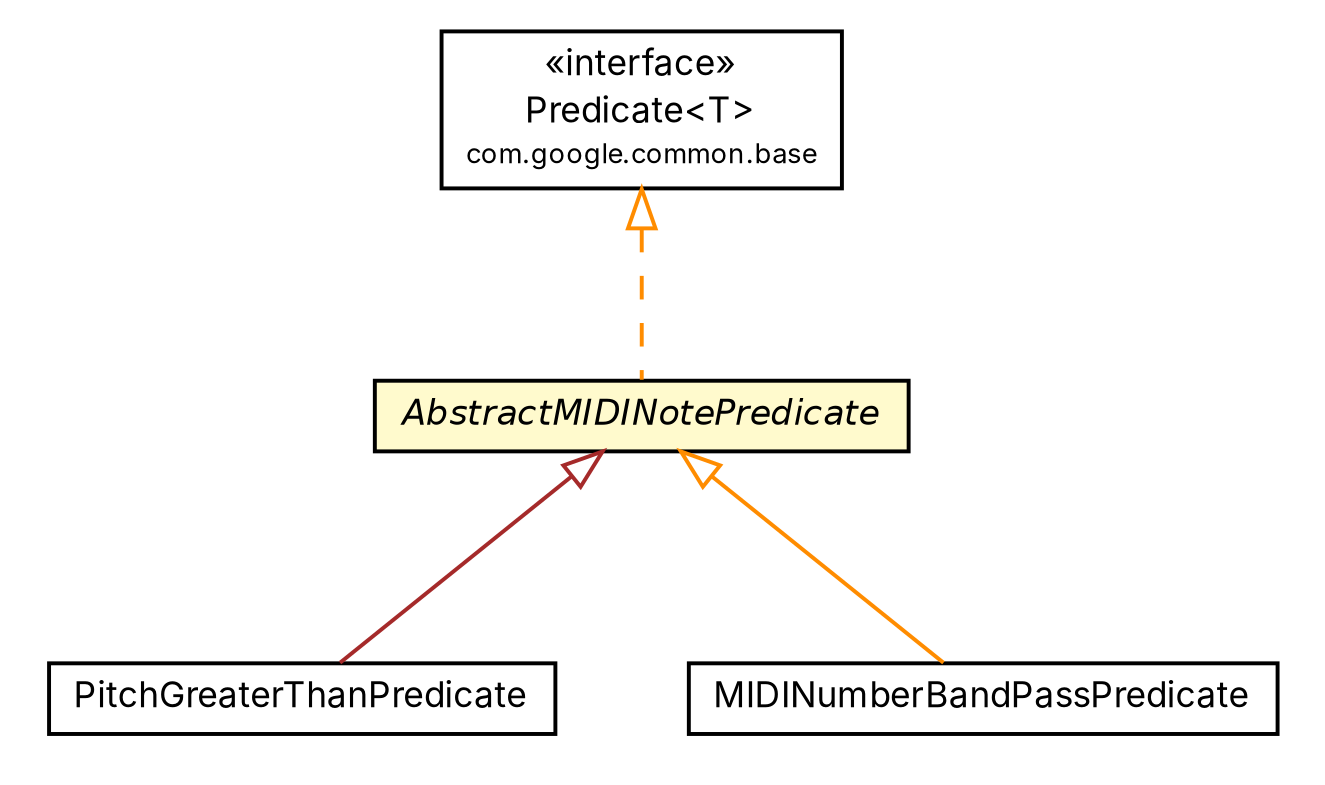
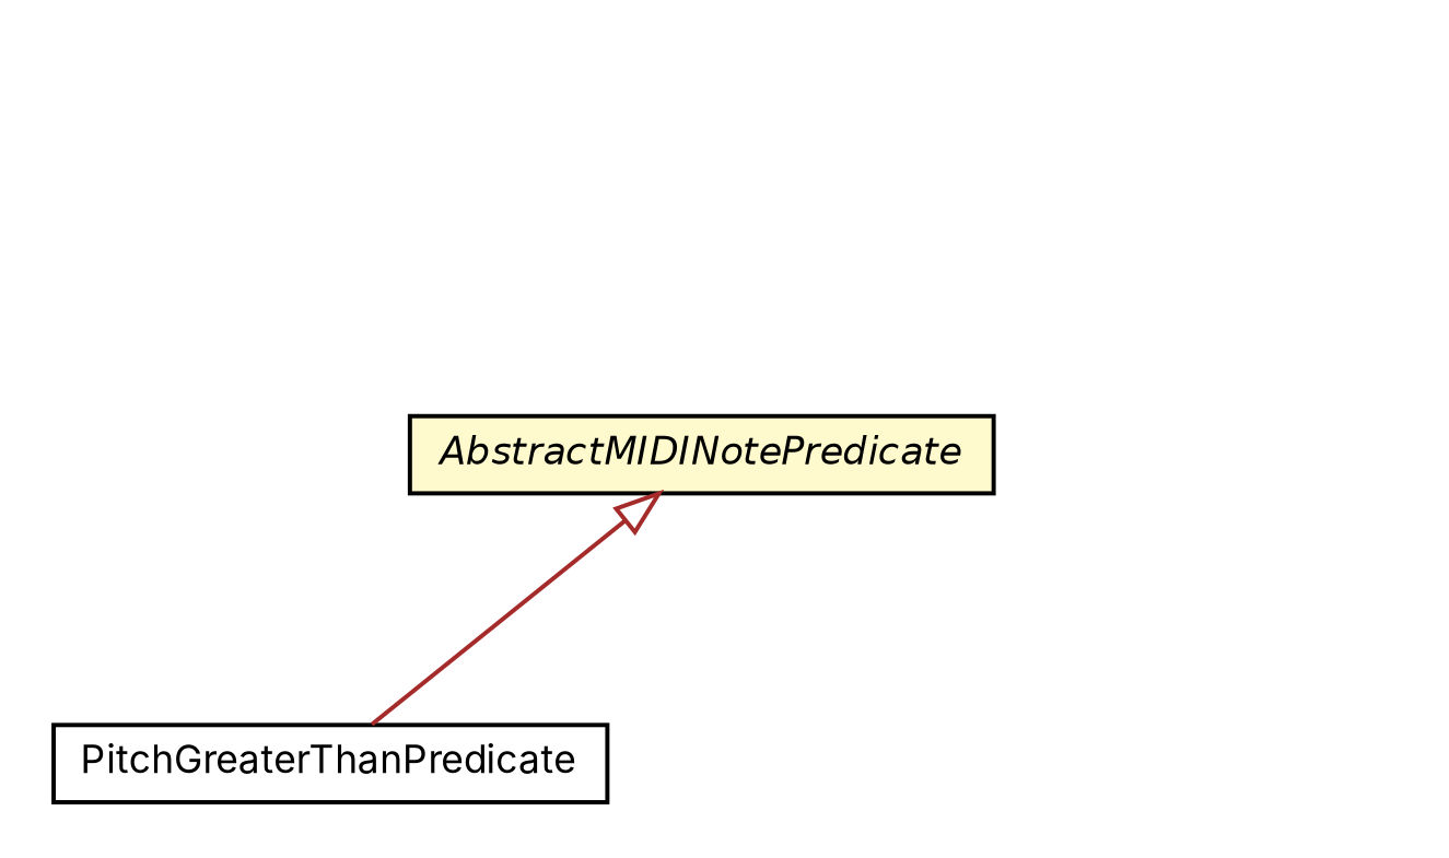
  digraph {
    fontname=Inter
    nodesep=0.25
    ranksep=0.5
    node [fontcolor=black fontname=Inter fontsize=9.0 shape=plaintext]
    edge [arrowtail=empty color=darkorange dir=back fontname=Inter fontsize=10 headport=p labelfontname=Helvetica labelfontsize=10 tailport=p]
    n1 [label=<<table title="com.rockhoppertech.music.midi.js.predicate.PitchGreaterThanPredicate" border="0" cellborder="1" cellspacing="0" cellpadding="2" port="p" href="./PitchGreaterThanPredicate.html"> 		<tr><td><table border="0" cellspacing="0" cellpadding="1"> <tr><td align="center" balign="center"> PitchGreaterThanPredicate </td></tr> 		</table></td></tr> 		</table>>]
-   n2 [label=<<table title="com.rockhoppertech.music.midi.js.predicate.MIDINumberBandPassPredicate" border="0" cellborder="1" cellspacing="0" cellpadding="2" port="p" href="./MIDINumberBandPassPredicate.html"> 		<tr><td><table border="0" cellspacing="0" cellpadding="1"> <tr><td align="center" balign="center"> MIDINumberBandPassPredicate </td></tr> 		</table></td></tr> 		</table>>]
    n3 [label=<<table title="com.rockhoppertech.music.midi.js.predicate.AbstractMIDINotePredicate" border="0" cellborder="1" cellspacing="0" cellpadding="2" port="p" bgcolor="lemonChiffon" href="./AbstractMIDINotePredicate.html"> 		<tr><td><table border="0" cellspacing="0" cellpadding="1"> <tr><td align="center" balign="center"><font face="Helvetica-Oblique"> AbstractMIDINotePredicate </font></td></tr> 		</table></td></tr> 		</table>>]
-   n4 [label=<<table title="com.google.common.base.Predicate" border="0" cellborder="1" cellspacing="0" cellpadding="2" port="p" href="http://docs.guava-libraries.googlecode.com/git/javadoc/com/google/common/base/Predicate.html"> 		<tr><td><table border="0" cellspacing="0" cellpadding="1"> <tr><td align="center" balign="center"> &#171;interface&#187; </td></tr> <tr><td align="center" balign="center"> Predicate&lt;T&gt; </td></tr> <tr><td align="center" balign="center"><font point-size="7.0"> com.google.common.base </font></td></tr> 		</table></td></tr> 		</table>>]
    n3 -> n1 [color=brown]
-   n3 -> n2
-   n4 -> n3 [style=dashed]
  }
